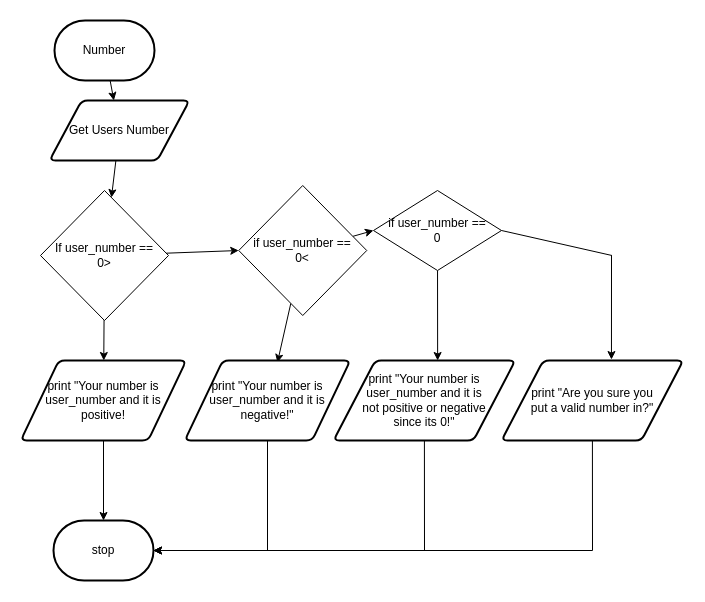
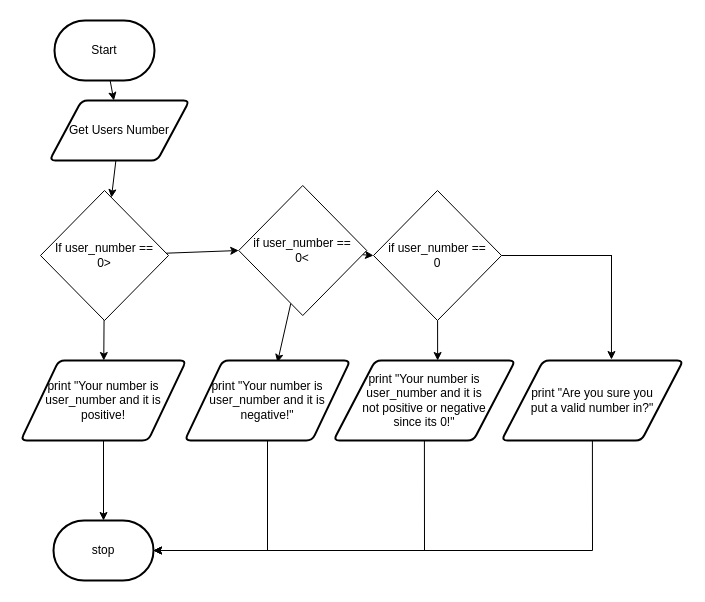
  <mxCell id="0" />
  <mxCell id="1" parent="0" />
  <mxCell id="2" value="" style="edgeStyle=none;html=1;" parent="1" source="3" target="5" edge="1"><mxGeometry relative="1" as="geometry" /></mxCell>
- <mxCell id="3" value="Number" style="strokeWidth=2;html=1;shape=mxgraph.flowchart.terminator;whiteSpace=wrap;" parent="1" vertex="1"><mxGeometry x="54" y="20" width="100" height="60" as="geometry" /></mxCell>
+ <mxCell id="3" value="Start" style="strokeWidth=2;html=1;shape=mxgraph.flowchart.terminator;whiteSpace=wrap;" parent="1" vertex="1"><mxGeometry x="54" y="20" width="100" height="60" as="geometry" /></mxCell>
  <mxCell id="4" value="" style="edgeStyle=none;html=1;" parent="1" source="5" target="11" edge="1"><mxGeometry relative="1" as="geometry" /></mxCell>
  <mxCell id="5" value="Get Users Number" style="shape=parallelogram;html=1;strokeWidth=2;perimeter=parallelogramPerimeter;whiteSpace=wrap;rounded=1;arcSize=12;size=0.23;" parent="1" vertex="1"><mxGeometry x="49" y="100" width="140" height="60" as="geometry" /></mxCell>
  <mxCell id="6" style="edgeStyle=none;html=1;entryX=0.5;entryY=0;entryDx=0;entryDy=0;entryPerimeter=0;" parent="1" source="7" target="8" edge="1"><mxGeometry relative="1" as="geometry" /></mxCell>
  <mxCell id="7" value="print &quot;Your number is user_number and it is &lt;br&gt;positive!" style="shape=parallelogram;html=1;strokeWidth=2;perimeter=parallelogramPerimeter;whiteSpace=wrap;rounded=1;arcSize=12;size=0.23;" parent="1" vertex="1"><mxGeometry x="20.25" y="360" width="165.5" height="80" as="geometry" /></mxCell>
  <mxCell id="8" value="stop" style="strokeWidth=2;html=1;shape=mxgraph.flowchart.terminator;whiteSpace=wrap;rounded=1;" parent="1" vertex="1"><mxGeometry x="53" y="520" width="100" height="60" as="geometry" /></mxCell>
  <mxCell id="9" value="" style="edgeStyle=none;html=1;" edge="1" parent="1" source="11" target="7"><mxGeometry relative="1" as="geometry" /></mxCell>
  <mxCell id="10" style="edgeStyle=none;html=1;entryX=0;entryY=0.5;entryDx=0;entryDy=0;fontSize=11;" edge="1" parent="1" source="11" target="14"><mxGeometry relative="1" as="geometry" /></mxCell>
  <mxCell id="11" value="If user_number == &lt;br&gt;0&amp;gt;" style="rhombus;whiteSpace=wrap;html=1;" parent="1" vertex="1"><mxGeometry x="40" y="190" width="128" height="130" as="geometry" /></mxCell>
  <mxCell id="12" style="edgeStyle=none;html=1;entryX=0.56;entryY=0.025;entryDx=0;entryDy=0;entryPerimeter=0;" edge="1" parent="1" source="14" target="19"><mxGeometry relative="1" as="geometry" /></mxCell>
  <mxCell id="13" style="edgeStyle=none;html=1;entryX=0;entryY=0.5;entryDx=0;entryDy=0;fontSize=11;" edge="1" parent="1" source="14" target="17"><mxGeometry relative="1" as="geometry" /></mxCell>
  <mxCell id="14" value="if user_number ==&lt;br&gt;0&amp;lt;" style="rhombus;whiteSpace=wrap;html=1;" vertex="1" parent="1"><mxGeometry x="238.25" y="185" width="128" height="130" as="geometry" /></mxCell>
  <mxCell id="15" style="edgeStyle=none;html=1;entryX=0.573;entryY=0;entryDx=0;entryDy=0;entryPerimeter=0;" edge="1" parent="1" source="17" target="21"><mxGeometry relative="1" as="geometry" /></mxCell>
  <mxCell id="16" style="edgeStyle=none;html=1;entryX=0.605;entryY=-0.012;entryDx=0;entryDy=0;entryPerimeter=0;fontSize=11;" edge="1" parent="1" target="23"><mxGeometry relative="1" as="geometry"><mxPoint x="611" y="255" as="sourcePoint" /></mxGeometry></mxCell>
- <mxCell id="17" value="if user_number == &lt;br&gt;0" style="rhombus;whiteSpace=wrap;html=1;" vertex="1" parent="1"><mxGeometry x="373" y="190" width="128" height="80" as="geometry" /></mxCell>
+ <mxCell id="17" value="if user_number == &lt;br&gt;0" style="rhombus;whiteSpace=wrap;html=1;" vertex="1" parent="1"><mxGeometry x="373" y="190" width="128" height="130" as="geometry" /></mxCell>
  <mxCell id="18" style="edgeStyle=none;rounded=0;html=1;entryX=1;entryY=0.5;entryDx=0;entryDy=0;entryPerimeter=0;fontSize=11;" edge="1" parent="1" source="19" target="8"><mxGeometry relative="1" as="geometry"><Array as="points"><mxPoint x="267" y="550" /></Array></mxGeometry></mxCell>
  <mxCell id="19" value="print &quot;Your number is user_number and it is &lt;br&gt;negative!&quot;" style="shape=parallelogram;html=1;strokeWidth=2;perimeter=parallelogramPerimeter;whiteSpace=wrap;rounded=1;arcSize=12;size=0.23;" vertex="1" parent="1"><mxGeometry x="184.25" y="360" width="165.5" height="80" as="geometry" /></mxCell>
  <mxCell id="20" style="edgeStyle=none;rounded=0;html=1;entryX=1;entryY=0.5;entryDx=0;entryDy=0;entryPerimeter=0;fontSize=11;" edge="1" parent="1" source="21" target="8"><mxGeometry relative="1" as="geometry"><Array as="points"><mxPoint x="424" y="550" /></Array></mxGeometry></mxCell>
  <mxCell id="21" value="print &quot;Your number is user_number and it is &lt;br&gt;not positive or negative &lt;br&gt;since its 0!&quot;" style="shape=parallelogram;html=1;strokeWidth=2;perimeter=parallelogramPerimeter;whiteSpace=wrap;rounded=1;arcSize=12;size=0.23;" vertex="1" parent="1"><mxGeometry x="333" y="360" width="181.75" height="80" as="geometry" /></mxCell>
  <mxCell id="22" style="edgeStyle=none;html=1;entryX=1;entryY=0.5;entryDx=0;entryDy=0;entryPerimeter=0;fontSize=11;rounded=0;" edge="1" parent="1" source="23" target="8"><mxGeometry relative="1" as="geometry"><Array as="points"><mxPoint x="592" y="550" /></Array></mxGeometry></mxCell>
  <mxCell id="23" value="print &quot;Are you sure you&lt;br&gt;put a valid number in?&quot;" style="shape=parallelogram;html=1;strokeWidth=2;perimeter=parallelogramPerimeter;whiteSpace=wrap;rounded=1;arcSize=12;size=0.23;" vertex="1" parent="1"><mxGeometry x="501" y="360" width="181.75" height="80" as="geometry" /></mxCell>
  <mxCell id="24" value="" style="endArrow=none;html=1;fontSize=11;exitX=1;exitY=0.5;exitDx=0;exitDy=0;" edge="1" parent="1" source="17"><mxGeometry width="50" height="50" relative="1" as="geometry"><mxPoint x="533" y="280" as="sourcePoint" /><mxPoint x="611.5" y="255" as="targetPoint" /></mxGeometry></mxCell>
